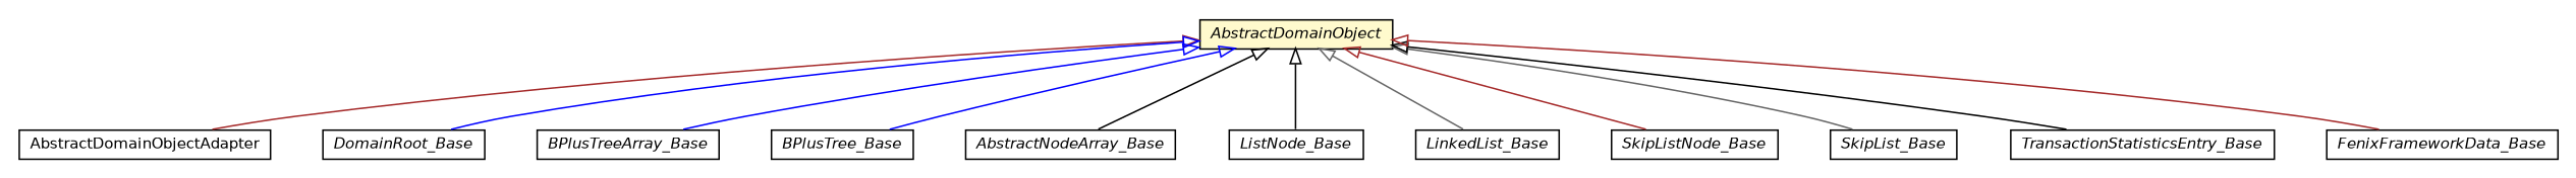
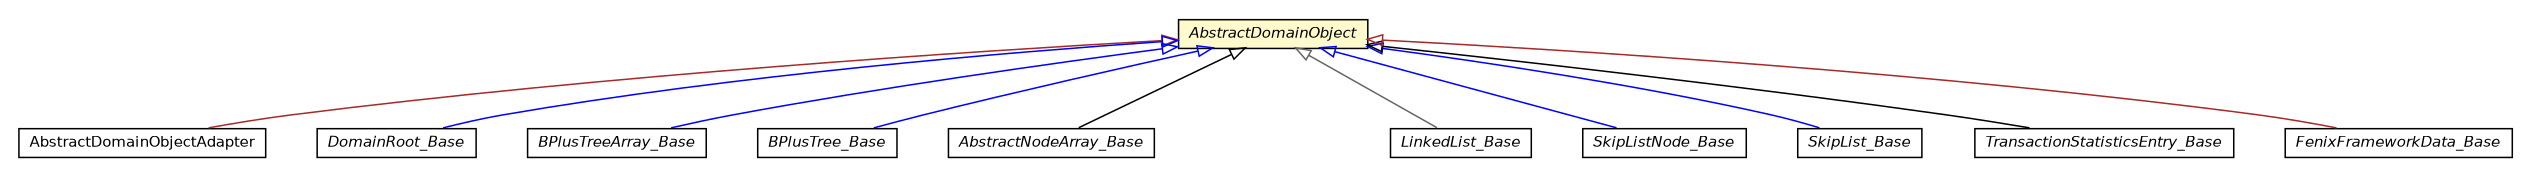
  digraph {
    nodesep=0.25
    ranksep=0.5
    node [fontcolor=black fontname=Helvetica fontsize=10.0 shape=plaintext]
    edge [arrowtail=empty color=blue dir=back fontname=Helvetica fontsize=10 headport=p labelfontname=Helvetica labelfontsize=10 tailport=p]
    n1 [label=<<table title="pt.ist.fenixframework.core.AbstractDomainObjectAdapter" border="0" cellborder="1" cellspacing="0" cellpadding="2" port="p" href="./AbstractDomainObjectAdapter.html"> 		<tr><td><table border="0" cellspacing="0" cellpadding="1"> <tr><td align="center" balign="center"> AbstractDomainObjectAdapter </td></tr> 		</table></td></tr> 		</table>>]
    n2 [label=<<table title="pt.ist.fenixframework.core.AbstractDomainObject" border="0" cellborder="1" cellspacing="0" cellpadding="2" port="p" bgcolor="lemonChiffon" href="./AbstractDomainObject.html"> 		<tr><td><table border="0" cellspacing="0" cellpadding="1"> <tr><td align="center" balign="center"><font face="Helvetica-Oblique"> AbstractDomainObject </font></td></tr> 		</table></td></tr> 		</table>>]
    n3 [label=<<table title="pt.ist.fenixframework.DomainRoot_Base" border="0" cellborder="1" cellspacing="0" cellpadding="2" port="p" href="../DomainRoot_Base.html"> 		<tr><td><table border="0" cellspacing="0" cellpadding="1"> <tr><td align="center" balign="center"><font face="Helvetica-Oblique"> DomainRoot_Base </font></td></tr> 		</table></td></tr> 		</table>>]
    n4 [label=<<table title="pt.ist.fenixframework.adt.bplustree.BPlusTreeArray_Base" border="0" cellborder="1" cellspacing="0" cellpadding="2" port="p" href="../adt/bplustree/BPlusTreeArray_Base.html"> 		<tr><td><table border="0" cellspacing="0" cellpadding="1"> <tr><td align="center" balign="center"><font face="Helvetica-Oblique"> BPlusTreeArray_Base </font></td></tr> 		</table></td></tr> 		</table>>]
    n5 [label=<<table title="pt.ist.fenixframework.adt.bplustree.BPlusTree_Base" border="0" cellborder="1" cellspacing="0" cellpadding="2" port="p" href="../adt/bplustree/BPlusTree_Base.html"> 		<tr><td><table border="0" cellspacing="0" cellpadding="1"> <tr><td align="center" balign="center"><font face="Helvetica-Oblique"> BPlusTree_Base </font></td></tr> 		</table></td></tr> 		</table>>]
    n6 [label=<<table title="pt.ist.fenixframework.adt.bplustree.AbstractNodeArray_Base" border="0" cellborder="1" cellspacing="0" cellpadding="2" port="p" href="../adt/bplustree/AbstractNodeArray_Base.html"> 		<tr><td><table border="0" cellspacing="0" cellpadding="1"> <tr><td align="center" balign="center"><font face="Helvetica-Oblique"> AbstractNodeArray_Base </font></td></tr> 		</table></td></tr> 		</table>>]
-   n7 [label=<<table title="pt.ist.fenixframework.adt.linkedlist.ListNode_Base" border="0" cellborder="1" cellspacing="0" cellpadding="2" port="p" href="../adt/linkedlist/ListNode_Base.html"> 		<tr><td><table border="0" cellspacing="0" cellpadding="1"> <tr><td align="center" balign="center"><font face="Helvetica-Oblique"> ListNode_Base </font></td></tr> 		</table></td></tr> 		</table>>]
    n8 [label=<<table title="pt.ist.fenixframework.adt.linkedlist.LinkedList_Base" border="0" cellborder="1" cellspacing="0" cellpadding="2" port="p" href="../adt/linkedlist/LinkedList_Base.html"> 		<tr><td><table border="0" cellspacing="0" cellpadding="1"> <tr><td align="center" balign="center"><font face="Helvetica-Oblique"> LinkedList_Base </font></td></tr> 		</table></td></tr> 		</table>>]
    n9 [label=<<table title="pt.ist.fenixframework.adt.skiplist.SkipListNode_Base" border="0" cellborder="1" cellspacing="0" cellpadding="2" port="p" href="../adt/skiplist/SkipListNode_Base.html"> 		<tr><td><table border="0" cellspacing="0" cellpadding="1"> <tr><td align="center" balign="center"><font face="Helvetica-Oblique"> SkipListNode_Base </font></td></tr> 		</table></td></tr> 		</table>>]
    n10 [label=<<table title="pt.ist.fenixframework.adt.skiplist.SkipList_Base" border="0" cellborder="1" cellspacing="0" cellpadding="2" port="p" href="../adt/skiplist/SkipList_Base.html"> 		<tr><td><table border="0" cellspacing="0" cellpadding="1"> <tr><td align="center" balign="center"><font face="Helvetica-Oblique"> SkipList_Base </font></td></tr> 		</table></td></tr> 		</table>>]
    n11 [label=<<table title="pt.ist.fenixframework.backend.jvstm.pstm.TransactionStatisticsEntry_Base" border="0" cellborder="1" cellspacing="0" cellpadding="2" port="p" href="../backend/jvstm/pstm/TransactionStatisticsEntry_Base.html"> 		<tr><td><table border="0" cellspacing="0" cellpadding="1"> <tr><td align="center" balign="center"><font face="Helvetica-Oblique"> TransactionStatisticsEntry_Base </font></td></tr> 		</table></td></tr> 		</table>>]
    n12 [label=<<table title="pt.ist.fenixframework.backend.jvstm.pstm.FenixFrameworkData_Base" border="0" cellborder="1" cellspacing="0" cellpadding="2" port="p" href="../backend/jvstm/pstm/FenixFrameworkData_Base.html"> 		<tr><td><table border="0" cellspacing="0" cellpadding="1"> <tr><td align="center" balign="center"><font face="Helvetica-Oblique"> FenixFrameworkData_Base </font></td></tr> 		</table></td></tr> 		</table>>]
    n2 -> n1 [color=brown]
    n2 -> n3
    n2 -> n4
    n2 -> n5
    n2 -> n6 [color=black]
-   n2 -> n7 [color=black]
    n2 -> n8 [color=gray40]
-   n2 -> n9 [color=brown]
-   n2 -> n10 [color=gray40]
+   n2 -> n9
+   n2 -> n10
    n2 -> n11 [color=black]
    n2 -> n12 [color=brown]
  }
